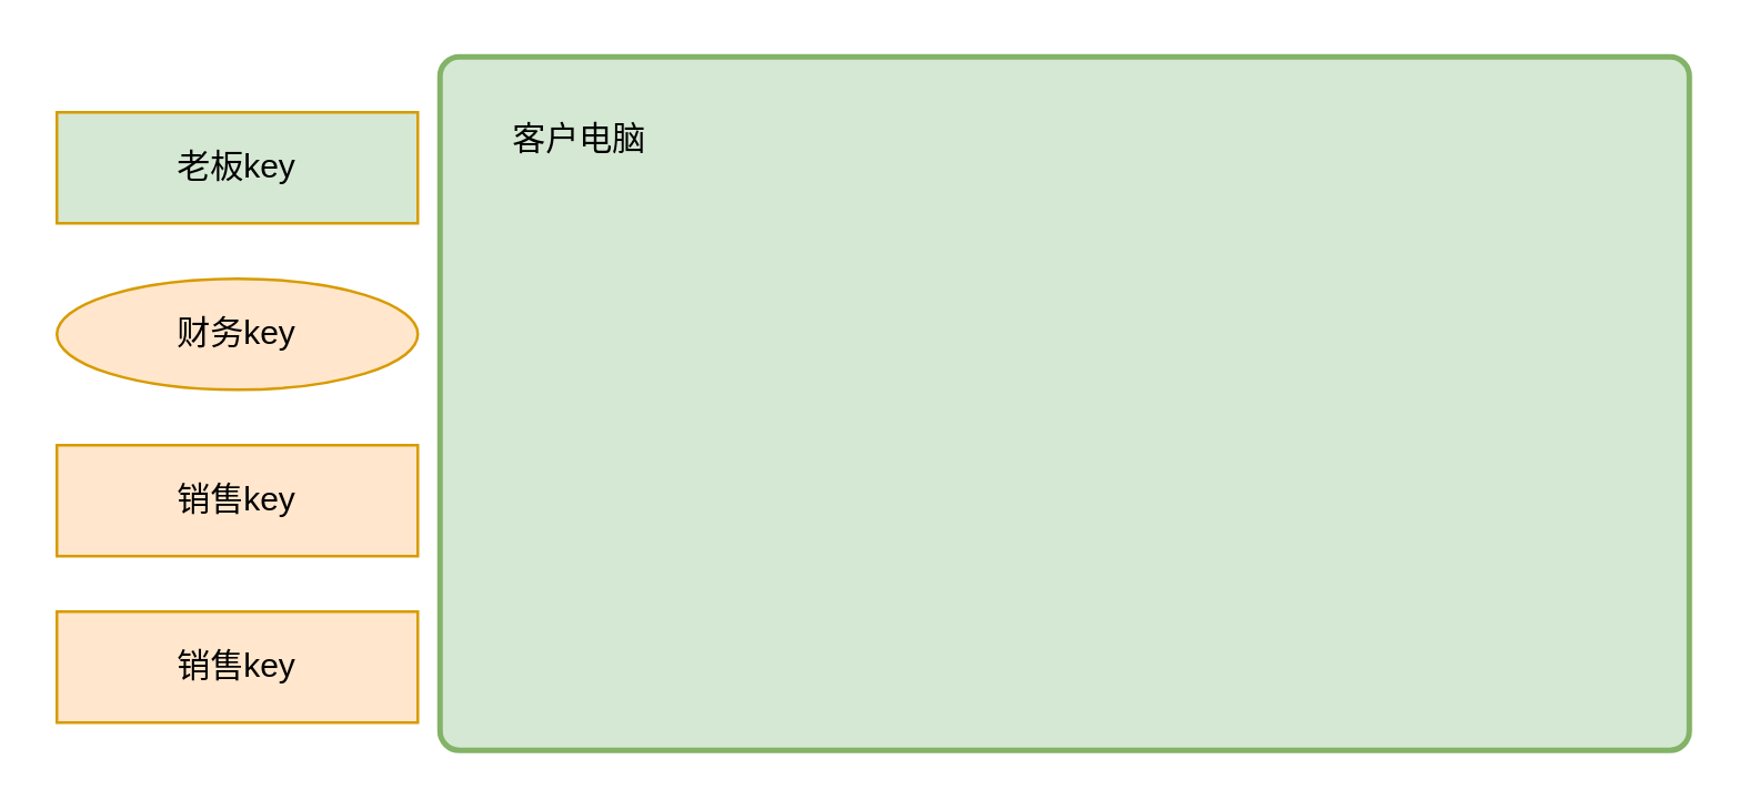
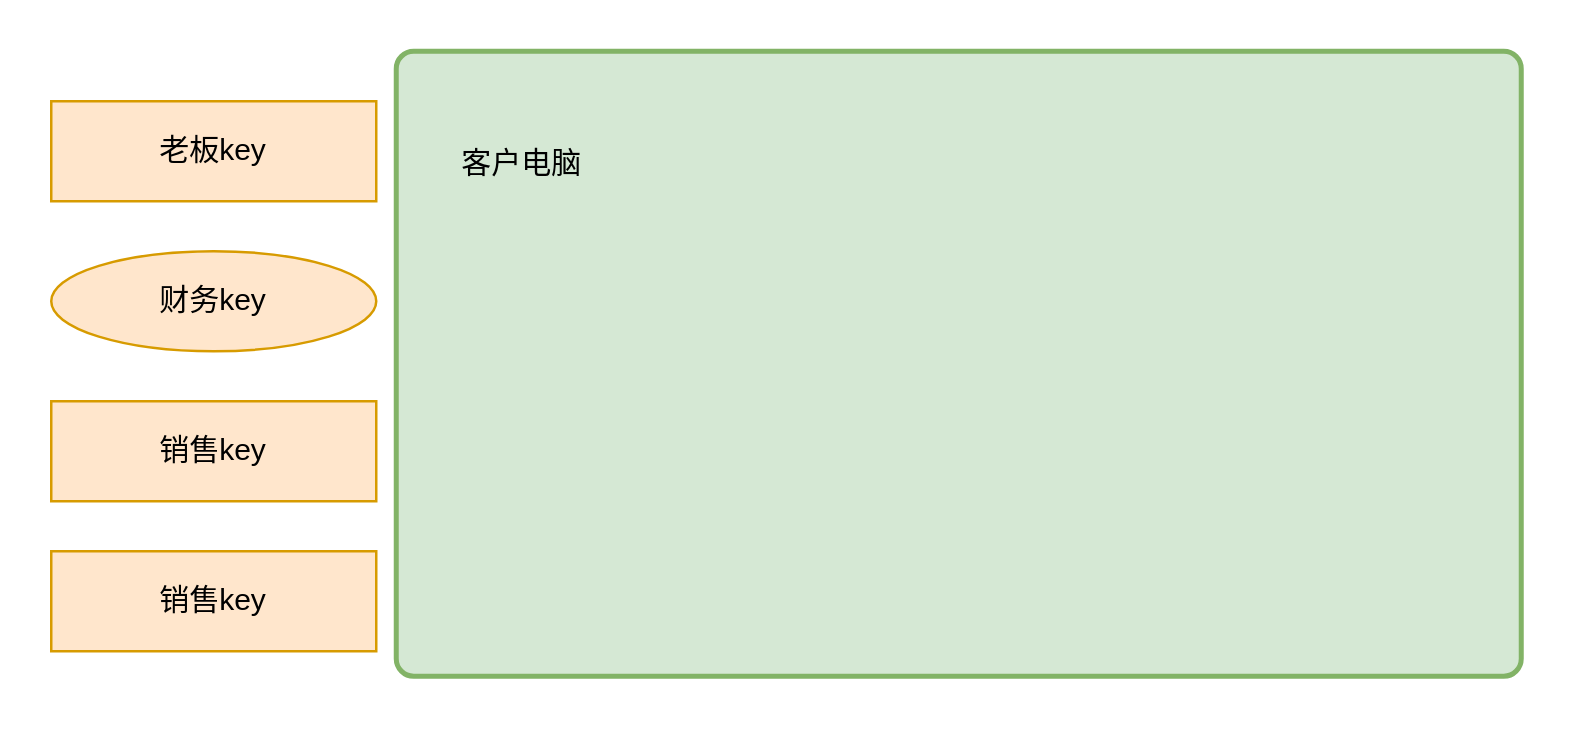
  <mxCell id="0" />
  <mxCell id="1" parent="0" />
  <mxCell id="2" value="" style="rounded=1;whiteSpace=wrap;html=1;absoluteArcSize=1;arcSize=14;strokeWidth=2;labelBackgroundColor=#FF3399;fillColor=#d5e8d4;strokeColor=#82b366;" vertex="1" parent="1"><mxGeometry x="158" y="20" width="450" height="250" as="geometry" /></mxCell>
- <mxCell id="3" value="客户电脑" style="text;html=1;resizable=0;autosize=1;align=center;verticalAlign=middle;points=[];fillColor=none;strokeColor=none;rounded=0;" vertex="1" parent="1"><mxGeometry x="178" y="40" width="60" height="20" as="geometry" /></mxCell>
- <mxCell id="4" value="老板key" style="rounded=0;whiteSpace=wrap;html=1;labelBackgroundColor=none;fillColor=#d5e8d4;strokeColor=#d79b00;" vertex="1" parent="1"><mxGeometry x="20" y="40" width="130" height="40" as="geometry" /></mxCell>
+ <mxCell id="3" value="客户电脑" style="text;html=1;resizable=0;autosize=1;align=center;verticalAlign=middle;points=[];fillColor=none;strokeColor=none;rounded=0;" vertex="1" parent="1"><mxGeometry x="178" y="55" width="60" height="20" as="geometry" /></mxCell>
+ <mxCell id="4" value="老板key" style="rounded=0;whiteSpace=wrap;html=1;labelBackgroundColor=none;fillColor=#ffe6cc;strokeColor=#d79b00;" vertex="1" parent="1"><mxGeometry x="20" y="40" width="130" height="40" as="geometry" /></mxCell>
  <mxCell id="5" value="财务key" style="ellipse;whiteSpace=wrap;html=1;labelBackgroundColor=none;fillColor=#ffe6cc;strokeColor=#d79b00;" vertex="1" parent="1"><mxGeometry x="20" y="100" width="130" height="40" as="geometry" /></mxCell>
  <mxCell id="6" value="销售key" style="rounded=0;whiteSpace=wrap;html=1;labelBackgroundColor=none;fillColor=#ffe6cc;strokeColor=#d79b00;" vertex="1" parent="1"><mxGeometry x="20" y="160" width="130" height="40" as="geometry" /></mxCell>
  <mxCell id="7" value="销售key" style="rounded=0;whiteSpace=wrap;html=1;labelBackgroundColor=none;fillColor=#ffe6cc;strokeColor=#d79b00;" vertex="1" parent="1"><mxGeometry x="20" y="220" width="130" height="40" as="geometry" /></mxCell>
